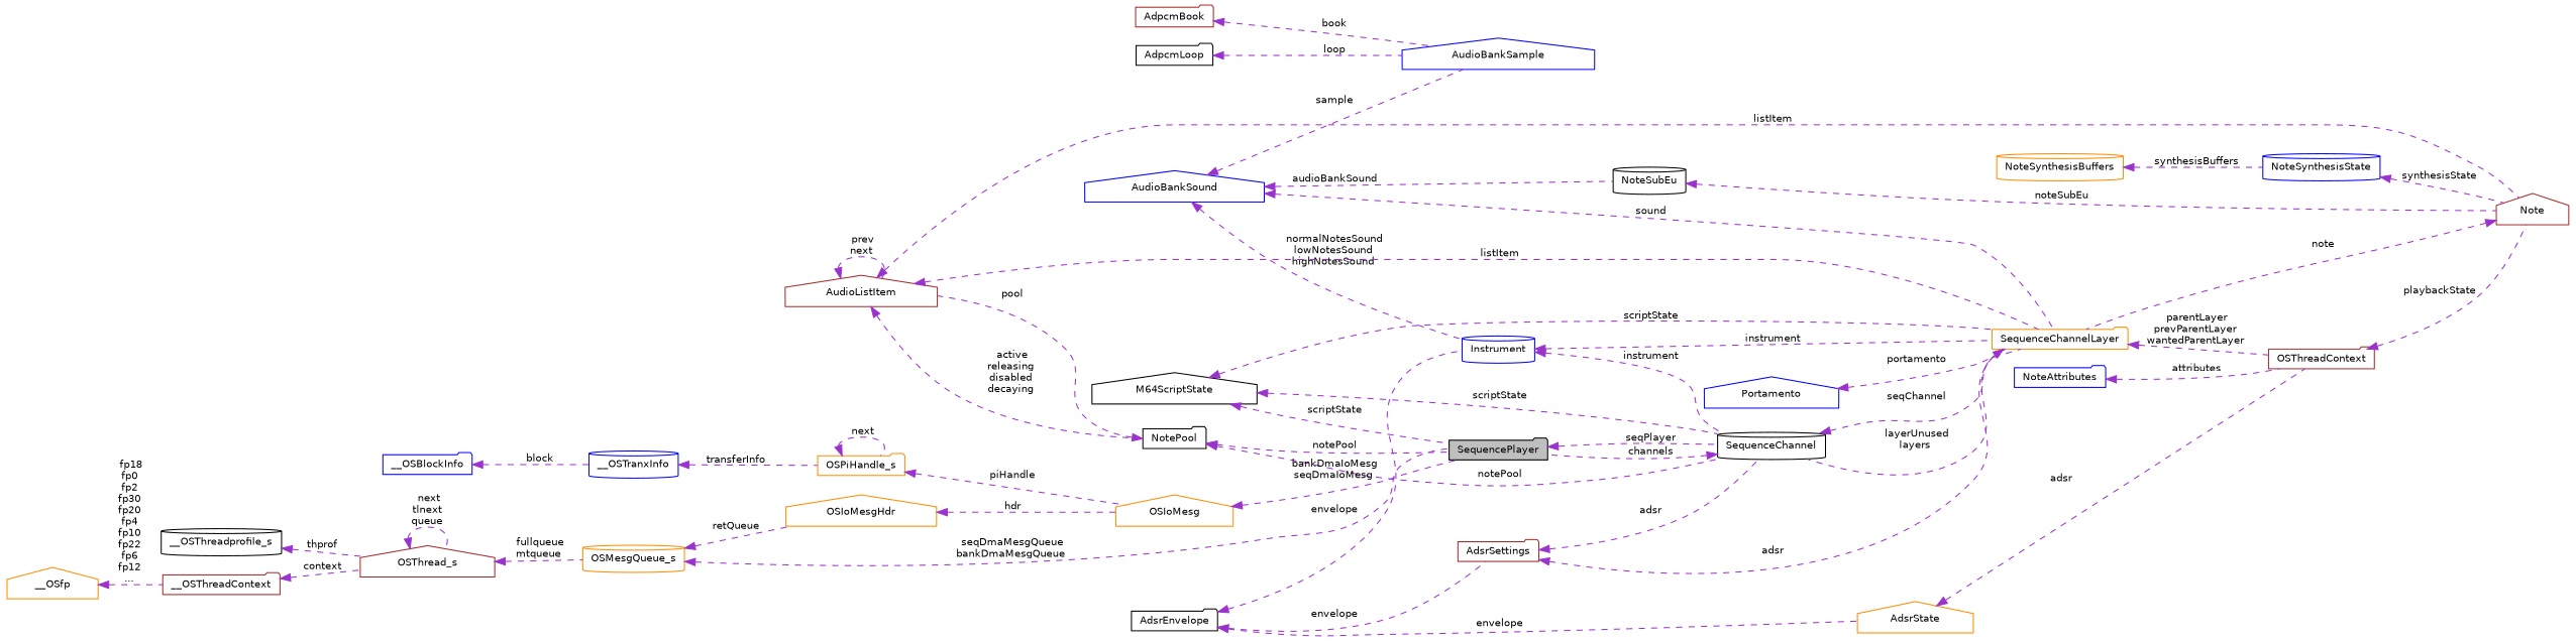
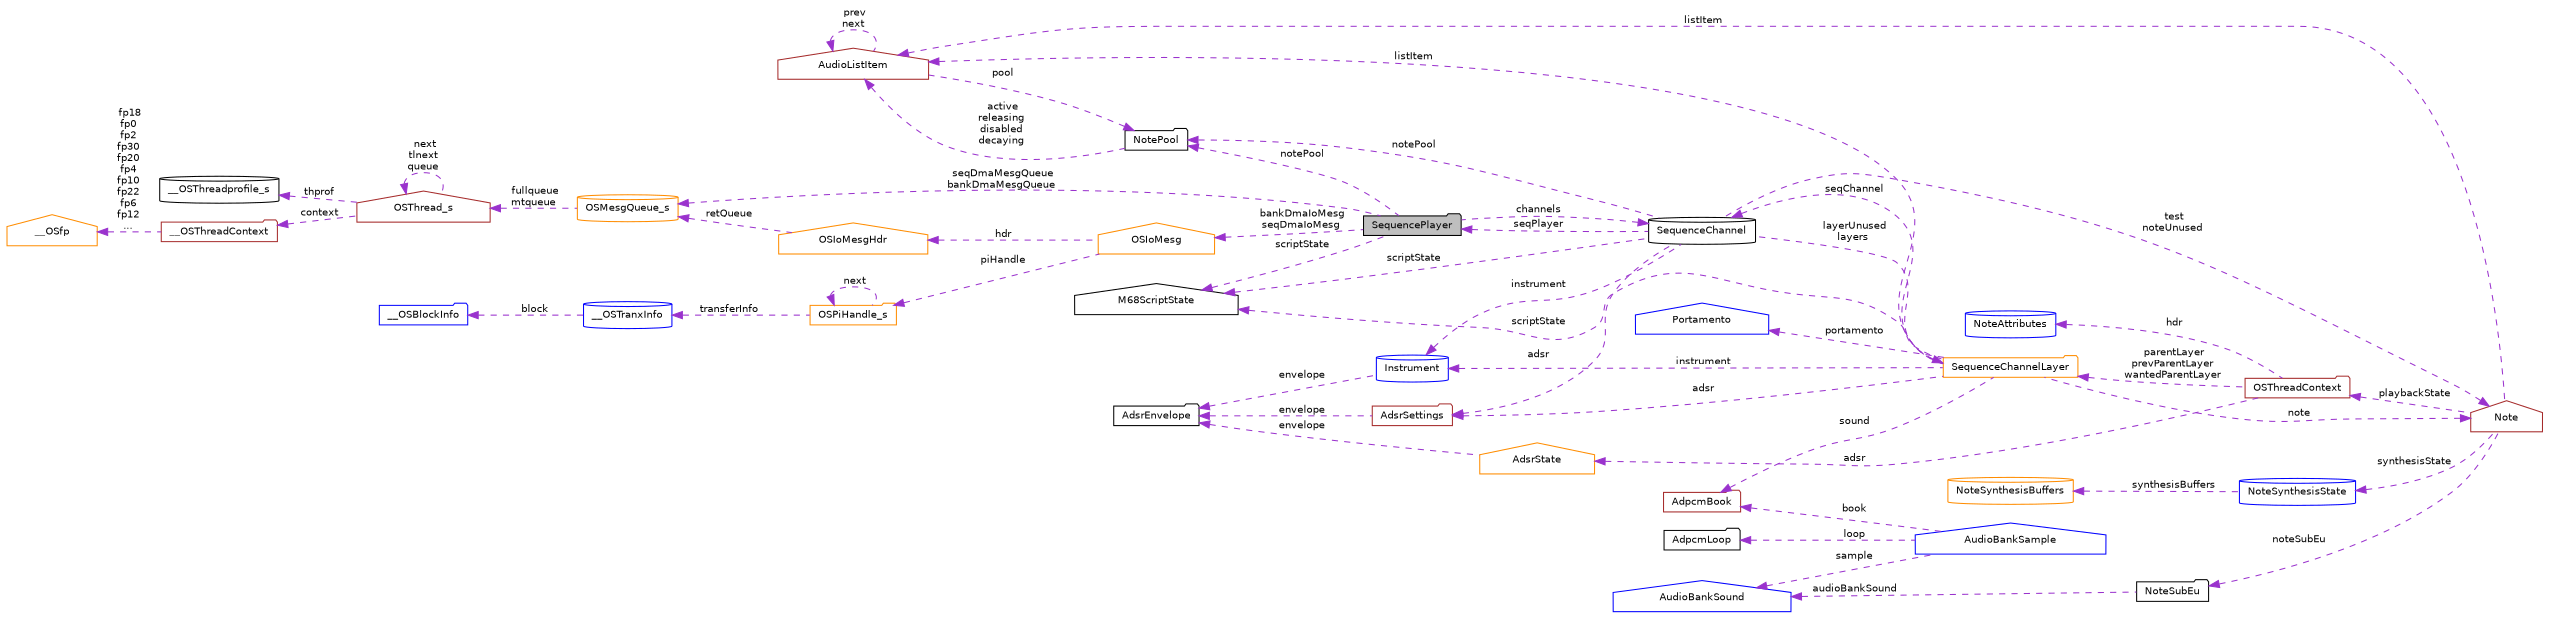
  digraph {
    rankdir=LR
    node [color=black fillcolor=white fontname=Helvetica fontsize=10 shape=folder style=filled]
    edge [color=darkorchid3 dir=back fontname=Helvetica fontsize=10 labelfontname=Helvetica labelfontsize=10 style=dashed]
    n1 [fillcolor=grey75 fontcolor=black height=0.2 label=SequencePlayer width=0.4]
    n2 [height=0.2 label=SequenceChannel shape=cylinder width=0.4]
    n3 [color=darkorange height=0.2 label=SequenceChannelLayer width=0.4]
-   n4 [height=0.2 label=M64ScriptState shape=house width=0.4]
+   n4 [height=0.2 label=M68ScriptState shape=house width=0.4]
    n5 [color=brown height=0.2 label=OSThreadContext width=0.4]
    n6 [color=blue height=0.2 label=Instrument shape=cylinder width=0.4]
    n7 [color=blue height=0.2 label=AudioBankSound shape=house width=0.4]
-   n8 [height=0.2 label=NoteSubEu shape=cylinder width=0.4]
+   n8 [height=0.2 label=NoteSubEu width=0.4]
    n9 [color=blue height=0.2 label=AudioBankSample shape=house width=0.4]
    n10 [color=brown height=0.2 label=Note shape=house width=0.4]
    n11 [color=brown height=0.2 label=AdpcmBook width=0.4]
    n12 [height=0.2 label=AdpcmLoop width=0.4]
    n13 [height=0.2 label=AdsrEnvelope width=0.4]
    n14 [color=darkorange height=0.2 label=AdsrState shape=house width=0.4]
    n15 [color=brown height=0.2 label=AdsrSettings width=0.4]
    n16 [color=blue height=0.2 label=NoteSynthesisState shape=cylinder width=0.4]
    n17 [color=darkorange height=0.2 label=NoteSynthesisBuffers shape=cylinder width=0.4]
    n18 [color=brown height=0.2 label=AudioListItem shape=house width=0.4]
    n19 [height=0.2 label=NotePool width=0.4]
    n20 [color=blue height=0.2 label=Portamento shape=house width=0.4]
-   n21 [color=blue height=0.2 label=NoteAttributes width=0.4]
+   n21 [color=blue height=0.2 label=NoteAttributes shape=cylinder width=0.4]
    n22 [color=darkorange height=0.2 label=OSMesgQueue_s shape=cylinder width=0.4]
    n23 [color=darkorange height=0.2 label=OSIoMesgHdr shape=house width=0.4]
    n24 [color=darkorange height=0.2 label=OSIoMesg shape=house width=0.4]
    n25 [color=brown height=0.2 label=OSThread_s shape=house width=0.4]
    n26 [height=0.2 label=__OSThreadprofile_s shape=cylinder width=0.4]
    n27 [color=brown height=0.2 label=__OSThreadContext width=0.4]
    n28 [color=darkorange height=0.2 label=__OSfp shape=house width=0.4]
    n29 [color=darkorange height=0.2 label=OSPiHandle_s width=0.4]
    n30 [color=blue height=0.2 label=__OSTranxInfo shape=cylinder width=0.4]
    n31 [color=blue height=0.2 label=__OSBlockInfo width=0.4]
    n1 -> n2 [label=" seqPlayer"]
    n2 -> n1 [label=" channels"]
    n2 -> n3 [label=" seqChannel"]
    n3 -> n2 [label=" layerUnused\nlayers"]
    n3 -> n5 [label=" parentLayer\nprevParentLayer\nwantedParentLayer"]
    n4 -> n1 [label=" scriptState"]
    n4 -> n2 [label=" scriptState"]
    n4 -> n3 [label=" scriptState"]
    n5 -> n10 [label=" playbackState"]
    n6 -> n2 [label=" instrument"]
    n6 -> n3 [label=" instrument"]
-   n7 -> n3 [label=" sound"]
-   n7 -> n6 [label=" normalNotesSound\nlowNotesSound\nhighNotesSound"]
+   n11 -> n3 [label=" sound"]
    n7 -> n8 [label=" audioBankSound"]
    n7 -> n9 [label=" sample"]
    n8 -> n10 [label=" noteSubEu"]
+   n10 -> n2 [label=" test\nnoteUnused"]
    n10 -> n3 [label=" note"]
    n11 -> n9 [label=" book"]
    n12 -> n9 [label=" loop"]
    n13 -> n6 [label=" envelope"]
    n13 -> n14 [label=" envelope"]
    n13 -> n15 [label=" envelope"]
    n14 -> n5 [label=" adsr"]
    n15 -> n2 [label=" adsr"]
    n15 -> n3 [label=" adsr"]
    n16 -> n10 [label=" synthesisState"]
    n17 -> n16 [label=" synthesisBuffers"]
    n18 -> n3 [label=" listItem"]
    n18 -> n10 [label=" listItem"]
    n18 -> n18 [label=" prev\nnext"]
    n18 -> n19 [label=" active\nreleasing\ndisabled\ndecaying"]
    n19 -> n1 [label=" notePool"]
    n19 -> n2 [label=" notePool"]
    n19 -> n18 [label=" pool"]
    n20 -> n3 [label=" portamento"]
-   n21 -> n5 [label=" attributes"]
+   n21 -> n5 [label=" hdr"]
    n22 -> n1 [label=" seqDmaMesgQueue\nbankDmaMesgQueue"]
    n22 -> n23 [label=" retQueue"]
    n23 -> n24 [label=" hdr"]
    n24 -> n1 [label=" bankDmaIoMesg\nseqDmaIoMesg"]
    n25 -> n22 [label=" fullqueue\nmtqueue"]
    n25 -> n25 [label=" next\ntlnext\nqueue"]
    n26 -> n25 [label=" thprof"]
    n27 -> n25 [label=" context"]
    n28 -> n27 [label=" fp18\nfp0\nfp2\nfp30\nfp20\nfp4\nfp10\nfp22\nfp6\nfp12\n..."]
    n29 -> n24 [label=" piHandle"]
    n29 -> n29 [label=" next"]
    n30 -> n29 [label=" transferInfo"]
    n31 -> n30 [label=" block"]
  }
